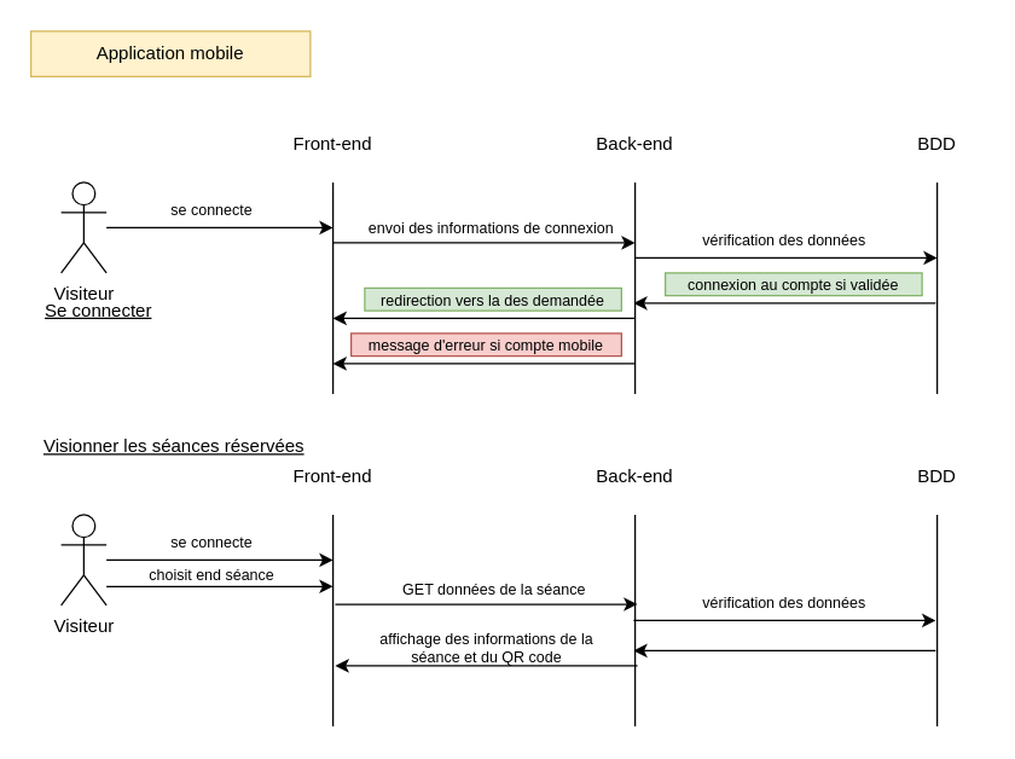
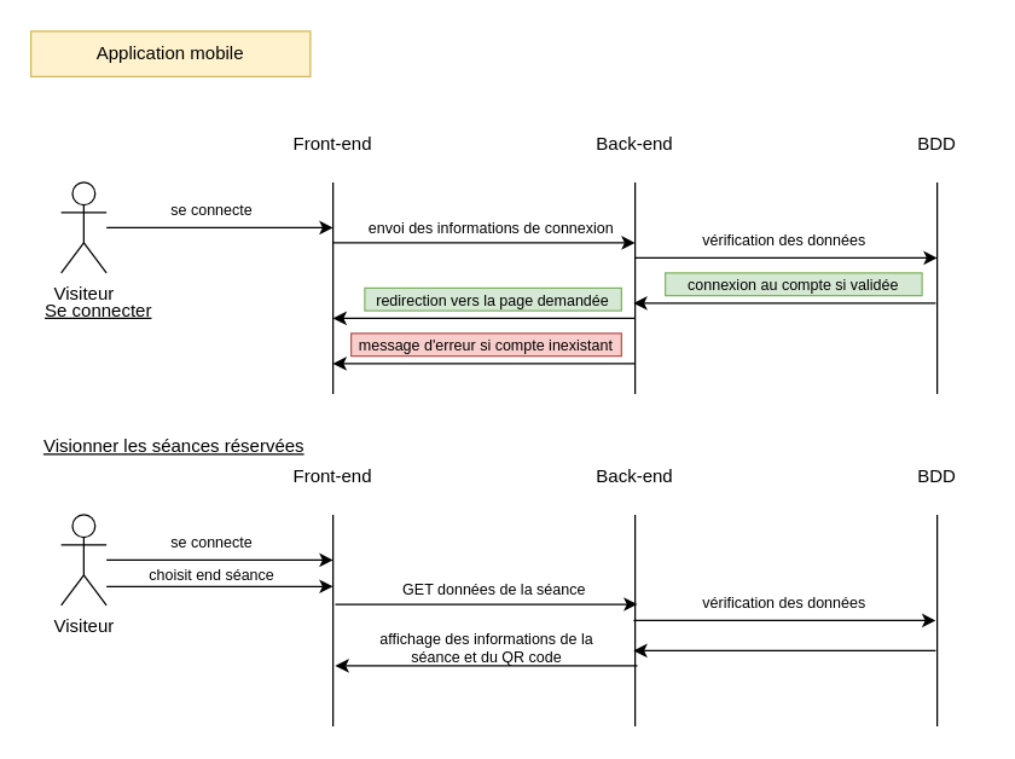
  <mxCell id="0" />
  <mxCell id="1" parent="0" />
  <mxCell id="2" value="Se connecter" style="text;html=1;align=center;verticalAlign=middle;whiteSpace=wrap;rounded=0;fontStyle=4" vertex="1" parent="1"><mxGeometry x="20" y="190" width="90" height="30" as="geometry" /></mxCell>
  <mxCell id="3" style="edgeStyle=orthogonalEdgeStyle;rounded=0;orthogonalLoop=1;jettySize=auto;html=1;" edge="1" parent="1" source="4"><mxGeometry relative="1" as="geometry"><mxPoint x="220" y="150" as="targetPoint" /></mxGeometry></mxCell>
  <mxCell id="4" value="Visiteur" style="shape=umlActor;verticalLabelPosition=bottom;verticalAlign=top;html=1;outlineConnect=0;" vertex="1" parent="1"><mxGeometry x="40" y="120" width="30" height="60" as="geometry" /></mxCell>
  <mxCell id="5" value="" style="endArrow=none;html=1;rounded=0;" edge="1" parent="1"><mxGeometry width="50" height="50" relative="1" as="geometry"><mxPoint x="220" y="260" as="sourcePoint" /><mxPoint x="220" y="120" as="targetPoint" /></mxGeometry></mxCell>
  <mxCell id="6" value="" style="endArrow=none;html=1;rounded=0;" edge="1" parent="1"><mxGeometry width="50" height="50" relative="1" as="geometry"><mxPoint x="420" y="260" as="sourcePoint" /><mxPoint x="420" y="120" as="targetPoint" /></mxGeometry></mxCell>
  <mxCell id="7" value="" style="endArrow=none;html=1;rounded=0;" edge="1" parent="1"><mxGeometry width="50" height="50" relative="1" as="geometry"><mxPoint x="620" y="260" as="sourcePoint" /><mxPoint x="620" y="120" as="targetPoint" /></mxGeometry></mxCell>
  <mxCell id="8" value="Front-end" style="text;html=1;align=center;verticalAlign=middle;whiteSpace=wrap;rounded=0;" vertex="1" parent="1"><mxGeometry x="190" y="80" width="60" height="30" as="geometry" /></mxCell>
  <mxCell id="9" value="Back-end" style="text;html=1;align=center;verticalAlign=middle;whiteSpace=wrap;rounded=0;" vertex="1" parent="1"><mxGeometry x="390" y="80" width="60" height="30" as="geometry" /></mxCell>
  <mxCell id="10" value="BDD" style="text;html=1;align=center;verticalAlign=middle;whiteSpace=wrap;rounded=0;" vertex="1" parent="1"><mxGeometry x="590" y="80" width="60" height="30" as="geometry" /></mxCell>
  <mxCell id="11" value="se connecte" style="text;html=1;align=center;verticalAlign=middle;whiteSpace=wrap;rounded=0;fontSize=10;" vertex="1" parent="1"><mxGeometry x="90" y="132.5" width="100" height="10" as="geometry" /></mxCell>
  <mxCell id="12" value="" style="endArrow=classic;html=1;rounded=0;" edge="1" parent="1"><mxGeometry width="50" height="50" relative="1" as="geometry"><mxPoint x="220" y="160" as="sourcePoint" /><mxPoint x="420" y="160" as="targetPoint" /></mxGeometry></mxCell>
  <mxCell id="13" value="envoi des informations de connexion" style="text;html=1;align=center;verticalAlign=middle;whiteSpace=wrap;rounded=0;fontSize=10;" vertex="1" parent="1"><mxGeometry x="240" y="142.5" width="170" height="15" as="geometry" /></mxCell>
  <mxCell id="14" value="" style="endArrow=classic;html=1;rounded=0;" edge="1" parent="1"><mxGeometry width="50" height="50" relative="1" as="geometry"><mxPoint x="420" y="170" as="sourcePoint" /><mxPoint x="620" y="170" as="targetPoint" /></mxGeometry></mxCell>
  <mxCell id="15" value="vérification des données" style="text;html=1;align=center;verticalAlign=middle;whiteSpace=wrap;rounded=0;fontSize=10;" vertex="1" parent="1"><mxGeometry x="434" y="150" width="170" height="15" as="geometry" /></mxCell>
  <mxCell id="16" value="connexion au compte si validée" style="text;html=1;align=center;verticalAlign=middle;whiteSpace=wrap;rounded=0;fontSize=10;fillColor=#d5e8d4;strokeColor=#82b366;" vertex="1" parent="1"><mxGeometry x="440" y="180" width="170" height="15" as="geometry" /></mxCell>
  <mxCell id="17" value="" style="endArrow=classic;html=1;rounded=0;" edge="1" parent="1"><mxGeometry width="50" height="50" relative="1" as="geometry"><mxPoint x="619" y="200" as="sourcePoint" /><mxPoint x="419" y="200" as="targetPoint" /></mxGeometry></mxCell>
- <mxCell id="18" value="redirection vers la des demandée" style="text;html=1;align=center;verticalAlign=middle;whiteSpace=wrap;rounded=0;fontSize=10;fillColor=#d5e8d4;strokeColor=#82b366;" vertex="1" parent="1"><mxGeometry x="241" y="190" width="170" height="15" as="geometry" /></mxCell>
+ <mxCell id="18" value="redirection vers la page demandée" style="text;html=1;align=center;verticalAlign=middle;whiteSpace=wrap;rounded=0;fontSize=10;fillColor=#d5e8d4;strokeColor=#82b366;" vertex="1" parent="1"><mxGeometry x="241" y="190" width="170" height="15" as="geometry" /></mxCell>
  <mxCell id="19" value="" style="endArrow=classic;html=1;rounded=0;" edge="1" parent="1"><mxGeometry width="50" height="50" relative="1" as="geometry"><mxPoint x="420" y="210" as="sourcePoint" /><mxPoint x="220" y="210" as="targetPoint" /></mxGeometry></mxCell>
- <mxCell id="20" value="message d'erreur si compte mobile" style="text;html=1;align=center;verticalAlign=middle;whiteSpace=wrap;rounded=0;fontSize=10;fillColor=#f8cecc;strokeColor=#b85450;" vertex="1" parent="1"><mxGeometry x="232" y="220" width="179" height="15" as="geometry" /></mxCell>
+ <mxCell id="20" value="message d'erreur si compte inexistant" style="text;html=1;align=center;verticalAlign=middle;whiteSpace=wrap;rounded=0;fontSize=10;fillColor=#f8cecc;strokeColor=#b85450;" vertex="1" parent="1"><mxGeometry x="232" y="220" width="179" height="15" as="geometry" /></mxCell>
  <mxCell id="21" value="" style="endArrow=classic;html=1;rounded=0;" edge="1" parent="1"><mxGeometry width="50" height="50" relative="1" as="geometry"><mxPoint x="420" y="240" as="sourcePoint" /><mxPoint x="220" y="240" as="targetPoint" /></mxGeometry></mxCell>
  <mxCell id="22" value="Application mobile" style="text;html=1;align=center;verticalAlign=middle;whiteSpace=wrap;rounded=0;glass=0;shadow=0;fillColor=#fff2cc;strokeColor=#d6b656;" vertex="1" parent="1"><mxGeometry x="20" y="20" width="185" height="30" as="geometry" /></mxCell>
  <mxCell id="23" value="Visionner les séances réservées" style="text;html=1;align=center;verticalAlign=middle;whiteSpace=wrap;rounded=0;fontStyle=4" vertex="1" parent="1"><mxGeometry y="280" width="190" height="30" as="geometry" x="20" /></mxCell>
  <mxCell id="24" style="edgeStyle=orthogonalEdgeStyle;rounded=0;orthogonalLoop=1;jettySize=auto;html=1;" edge="1" parent="1" source="25"><mxGeometry relative="1" as="geometry"><mxPoint x="220" y="370" as="targetPoint" /></mxGeometry></mxCell>
  <mxCell id="25" value="Visiteur" style="shape=umlActor;verticalLabelPosition=bottom;verticalAlign=top;html=1;outlineConnect=0;" vertex="1" parent="1"><mxGeometry x="40" y="340" width="30" height="60" as="geometry" /></mxCell>
  <mxCell id="26" value="" style="endArrow=none;html=1;rounded=0;" edge="1" parent="1"><mxGeometry width="50" height="50" relative="1" as="geometry"><mxPoint x="220" y="480" as="sourcePoint" /><mxPoint x="220" y="340" as="targetPoint" /></mxGeometry></mxCell>
  <mxCell id="27" value="" style="endArrow=none;html=1;rounded=0;" edge="1" parent="1"><mxGeometry width="50" height="50" relative="1" as="geometry"><mxPoint x="420" y="480" as="sourcePoint" /><mxPoint x="420" y="340" as="targetPoint" /></mxGeometry></mxCell>
  <mxCell id="28" value="" style="endArrow=none;html=1;rounded=0;" edge="1" parent="1"><mxGeometry width="50" height="50" relative="1" as="geometry"><mxPoint x="620" y="480" as="sourcePoint" /><mxPoint x="620" y="340" as="targetPoint" /></mxGeometry></mxCell>
  <mxCell id="29" value="Front-end" style="text;html=1;align=center;verticalAlign=middle;whiteSpace=wrap;rounded=0;" vertex="1" parent="1"><mxGeometry x="190" y="300" width="60" height="30" as="geometry" /></mxCell>
  <mxCell id="30" value="Back-end" style="text;html=1;align=center;verticalAlign=middle;whiteSpace=wrap;rounded=0;" vertex="1" parent="1"><mxGeometry x="390" y="300" width="60" height="30" as="geometry" /></mxCell>
  <mxCell id="31" value="BDD" style="text;html=1;align=center;verticalAlign=middle;whiteSpace=wrap;rounded=0;" vertex="1" parent="1"><mxGeometry x="590" y="300" width="60" height="30" as="geometry" /></mxCell>
  <mxCell id="32" value="se connecte" style="text;html=1;align=center;verticalAlign=middle;whiteSpace=wrap;rounded=0;fontSize=10;" vertex="1" parent="1"><mxGeometry x="90" y="352.5" width="100" height="10" as="geometry" /></mxCell>
  <mxCell id="33" value="" style="endArrow=classic;html=1;rounded=0;" edge="1" parent="1"><mxGeometry width="50" height="50" relative="1" as="geometry"><mxPoint x="221.5" y="399.31" as="sourcePoint" /><mxPoint x="421.5" y="399.31" as="targetPoint" /></mxGeometry></mxCell>
  <mxCell id="34" value="GET données de la séance" style="text;html=1;align=center;verticalAlign=middle;whiteSpace=wrap;rounded=0;fontSize=10;" vertex="1" parent="1"><mxGeometry x="241.5" y="381.81" width="170" height="15" as="geometry" /></mxCell>
  <mxCell id="35" value="" style="endArrow=classic;html=1;rounded=0;" edge="1" parent="1"><mxGeometry width="50" height="50" relative="1" as="geometry"><mxPoint x="419" y="410" as="sourcePoint" /><mxPoint x="619" y="410" as="targetPoint" /></mxGeometry></mxCell>
  <mxCell id="36" value="vérification des données" style="text;html=1;align=center;verticalAlign=middle;whiteSpace=wrap;rounded=0;fontSize=10;" vertex="1" parent="1"><mxGeometry x="434" y="390" width="170" height="15" as="geometry" /></mxCell>
  <mxCell id="37" value="" style="endArrow=classic;html=1;rounded=0;" edge="1" parent="1"><mxGeometry width="50" height="50" relative="1" as="geometry"><mxPoint x="619" y="430" as="sourcePoint" /><mxPoint x="419" y="430" as="targetPoint" /></mxGeometry></mxCell>
  <mxCell id="38" value="" style="endArrow=classic;html=1;rounded=0;" edge="1" parent="1"><mxGeometry width="50" height="50" relative="1" as="geometry"><mxPoint x="421.5" y="440" as="sourcePoint" /><mxPoint x="221.5" y="440" as="targetPoint" /></mxGeometry></mxCell>
  <mxCell id="39" style="edgeStyle=orthogonalEdgeStyle;rounded=0;orthogonalLoop=1;jettySize=auto;html=1;" edge="1" parent="1"><mxGeometry relative="1" as="geometry"><mxPoint x="220" y="387.5" as="targetPoint" /><mxPoint x="70" y="387.5" as="sourcePoint" /></mxGeometry></mxCell>
  <mxCell id="40" value="choisit end séance" style="text;html=1;align=center;verticalAlign=middle;whiteSpace=wrap;rounded=0;fontSize=10;" vertex="1" parent="1"><mxGeometry x="90" y="375" width="100" height="10" as="geometry" /></mxCell>
  <mxCell id="41" value="affichage des informations de la séance et du QR code" style="text;html=1;align=center;verticalAlign=middle;whiteSpace=wrap;rounded=0;fontSize=10;" vertex="1" parent="1"><mxGeometry x="236.5" y="420" width="170" height="15" as="geometry" /></mxCell>
